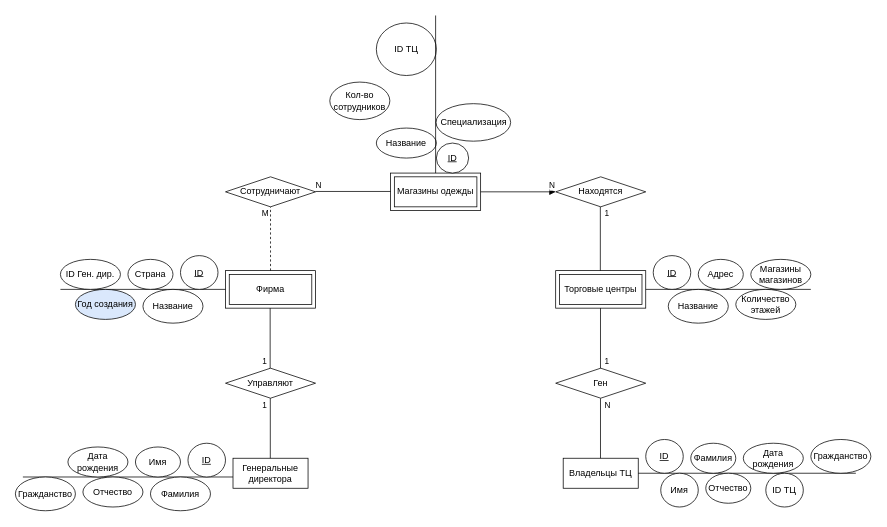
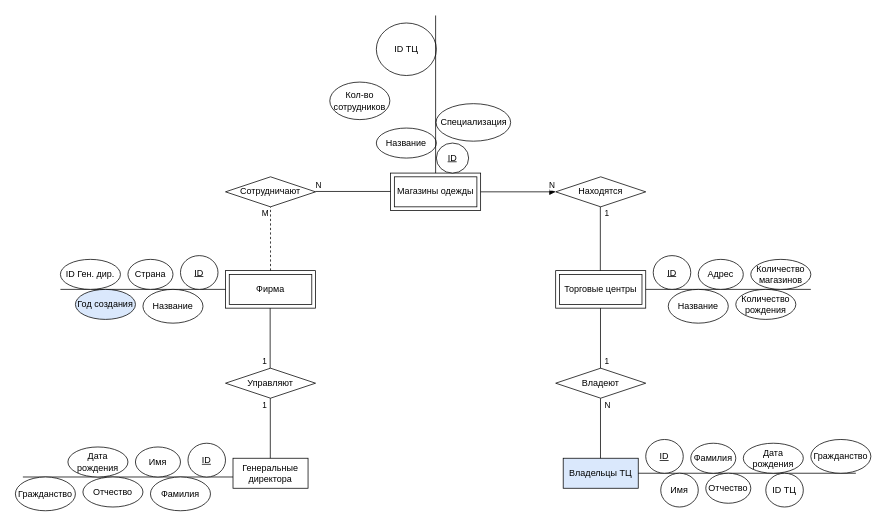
  <mxCell id="0" />
  <mxCell id="1" parent="0" />
  <mxCell id="2" value="" style="endArrow=none;html=1;rounded=0;entryX=0.5;entryY=1;entryDx=0;entryDy=0;exitX=0.5;exitY=0;exitDx=0;exitDy=0;" edge="1" parent="1"><mxGeometry width="50" height="50" relative="1" as="geometry"><mxPoint x="799.71" y="615" as="sourcePoint" /><mxPoint x="799.71" y="530" as="targetPoint" /></mxGeometry></mxCell>
  <mxCell id="3" value="N" style="edgeLabel;html=1;align=center;verticalAlign=middle;resizable=0;points=[];" vertex="1" connectable="0" parent="2"><mxGeometry x="0.662" relative="1" as="geometry"><mxPoint x="9" y="-5" as="offset" /></mxGeometry></mxCell>
  <mxCell id="4" value="Магазины одежды" style="shape=ext;margin=3;double=1;whiteSpace=wrap;html=1;align=center;" vertex="1" parent="1"><mxGeometry x="520" y="230" width="120" height="50" as="geometry" /></mxCell>
  <mxCell id="5" value="Находятся" style="shape=rhombus;perimeter=rhombusPerimeter;whiteSpace=wrap;html=1;align=center;" vertex="1" parent="1"><mxGeometry x="740" y="235" width="120" height="40" as="geometry" /></mxCell>
  <mxCell id="6" value="Фирма" style="shape=ext;margin=3;double=1;whiteSpace=wrap;html=1;align=center;" vertex="1" parent="1"><mxGeometry x="300" y="360" width="120" height="50" as="geometry" /></mxCell>
  <mxCell id="7" value="Торговые центры" style="shape=ext;margin=3;double=1;whiteSpace=wrap;html=1;align=center;" vertex="1" parent="1"><mxGeometry x="740" y="360" width="120" height="50" as="geometry" /></mxCell>
- <mxCell id="8" value="Владельцы ТЦ" style="whiteSpace=wrap;html=1;align=center;" vertex="1" parent="1"><mxGeometry x="750" y="610" width="100" height="40" as="geometry" /></mxCell>
+ <mxCell id="8" value="Владельцы ТЦ" style="whiteSpace=wrap;html=1;align=center;fillColor=#dae8fc;" vertex="1" parent="1"><mxGeometry x="750" y="610" width="100" height="40" as="geometry" /></mxCell>
  <mxCell id="9" value="Сотрудничают" style="shape=rhombus;perimeter=rhombusPerimeter;whiteSpace=wrap;html=1;align=center;" vertex="1" parent="1"><mxGeometry x="300" y="235" width="120" height="40" as="geometry" /></mxCell>
  <mxCell id="10" value="" style="endArrow=block;html=1;rounded=0;entryX=0;entryY=0.5;entryDx=0;entryDy=0;exitX=1;exitY=0.5;exitDx=0;exitDy=0;" edge="1" parent="1" source="4" target="5"><mxGeometry width="50" height="50" relative="1" as="geometry"><mxPoint x="580" y="540" as="sourcePoint" /><mxPoint x="630" y="490" as="targetPoint" /></mxGeometry></mxCell>
  <mxCell id="11" value="N" style="edgeLabel;html=1;align=center;verticalAlign=middle;resizable=0;points=[];" vertex="1" connectable="0" parent="10"><mxGeometry x="0.235" y="-2" relative="1" as="geometry"><mxPoint x="32" y="-11" as="offset" /></mxGeometry></mxCell>
  <mxCell id="12" value="" style="endArrow=none;html=1;rounded=0;entryX=0;entryY=0.5;entryDx=0;entryDy=0;exitX=1;exitY=0.5;exitDx=0;exitDy=0;" edge="1" parent="1"><mxGeometry width="50" height="50" relative="1" as="geometry"><mxPoint x="420" y="254.5" as="sourcePoint" /><mxPoint x="520" y="254.5" as="targetPoint" /></mxGeometry></mxCell>
  <mxCell id="13" value="N" style="edgeLabel;html=1;align=center;verticalAlign=middle;resizable=0;points=[];" vertex="1" connectable="0" parent="12"><mxGeometry x="-0.675" y="1" relative="1" as="geometry"><mxPoint x="-13" y="-8" as="offset" /></mxGeometry></mxCell>
  <mxCell id="14" value="" style="endArrow=none;html=1;rounded=0;entryX=0.5;entryY=1;entryDx=0;entryDy=0;exitX=0.5;exitY=0;exitDx=0;exitDy=0;dashed=1;" edge="1" parent="1" source="6" target="9"><mxGeometry width="50" height="50" relative="1" as="geometry"><mxPoint x="580" y="540" as="sourcePoint" /><mxPoint x="630" y="490" as="targetPoint" /></mxGeometry></mxCell>
  <mxCell id="15" value="M" style="edgeLabel;html=1;align=center;verticalAlign=middle;resizable=0;points=[];" vertex="1" connectable="0" parent="14"><mxGeometry x="0.602" relative="1" as="geometry"><mxPoint x="-8" y="-9" as="offset" /></mxGeometry></mxCell>
  <mxCell id="16" value="" style="endArrow=none;html=1;rounded=0;entryX=0.5;entryY=1;entryDx=0;entryDy=0;exitX=0.5;exitY=0;exitDx=0;exitDy=0;" edge="1" parent="1"><mxGeometry width="50" height="50" relative="1" as="geometry"><mxPoint x="799.5" y="360" as="sourcePoint" /><mxPoint x="799.5" y="275" as="targetPoint" /></mxGeometry></mxCell>
  <mxCell id="17" value="1" style="edgeLabel;html=1;align=center;verticalAlign=middle;resizable=0;points=[];" vertex="1" connectable="0" parent="16"><mxGeometry x="0.845" relative="1" as="geometry"><mxPoint x="8" y="1" as="offset" /></mxGeometry></mxCell>
  <mxCell id="18" value="" style="endArrow=none;html=1;rounded=0;entryX=0.5;entryY=1;entryDx=0;entryDy=0;exitX=0.5;exitY=0;exitDx=0;exitDy=0;" edge="1" parent="1"><mxGeometry width="50" height="50" relative="1" as="geometry"><mxPoint x="359.5" y="495" as="sourcePoint" /><mxPoint x="359.5" y="410" as="targetPoint" /></mxGeometry></mxCell>
  <mxCell id="19" value="1" style="edgeLabel;html=1;align=center;verticalAlign=middle;resizable=0;points=[];" vertex="1" connectable="0" parent="18"><mxGeometry x="-0.62" y="1" relative="1" as="geometry"><mxPoint x="-7" y="1" as="offset" /></mxGeometry></mxCell>
  <mxCell id="20" value="" style="endArrow=none;html=1;rounded=0;entryX=0.5;entryY=1;entryDx=0;entryDy=0;exitX=0.5;exitY=0;exitDx=0;exitDy=0;" edge="1" parent="1"><mxGeometry width="50" height="50" relative="1" as="geometry"><mxPoint x="799.71" y="495" as="sourcePoint" /><mxPoint x="799.71" y="410" as="targetPoint" /></mxGeometry></mxCell>
  <mxCell id="21" value="1" style="edgeLabel;html=1;align=center;verticalAlign=middle;resizable=0;points=[];" vertex="1" connectable="0" parent="20"><mxGeometry x="-0.717" y="-1" relative="1" as="geometry"><mxPoint x="7" y="-3" as="offset" /></mxGeometry></mxCell>
- <mxCell id="22" value="Ген" style="shape=rhombus;perimeter=rhombusPerimeter;whiteSpace=wrap;html=1;align=center;" vertex="1" parent="1"><mxGeometry x="740" y="490" width="120" height="40" as="geometry" /></mxCell>
+ <mxCell id="22" value="Владеют" style="shape=rhombus;perimeter=rhombusPerimeter;whiteSpace=wrap;html=1;align=center;" vertex="1" parent="1"><mxGeometry x="740" y="490" width="120" height="40" as="geometry" /></mxCell>
  <mxCell id="23" value="Управляют" style="shape=rhombus;perimeter=rhombusPerimeter;whiteSpace=wrap;html=1;align=center;" vertex="1" parent="1"><mxGeometry x="300" y="490" width="120" height="40" as="geometry" /></mxCell>
  <mxCell id="24" value="" style="endArrow=none;html=1;rounded=0;entryX=0.5;entryY=1;entryDx=0;entryDy=0;exitX=0.5;exitY=0;exitDx=0;exitDy=0;" edge="1" parent="1"><mxGeometry width="50" height="50" relative="1" as="geometry"><mxPoint x="359.71" y="615" as="sourcePoint" /><mxPoint x="359.71" y="530" as="targetPoint" /></mxGeometry></mxCell>
  <mxCell id="25" value="1" style="edgeLabel;html=1;align=center;verticalAlign=middle;resizable=0;points=[];" vertex="1" connectable="0" parent="24"><mxGeometry x="0.76" relative="1" as="geometry"><mxPoint x="-8" y="-2" as="offset" /></mxGeometry></mxCell>
  <mxCell id="26" value="Генеральные директора" style="whiteSpace=wrap;html=1;align=center;" vertex="1" parent="1"><mxGeometry x="310" y="610" width="100" height="40" as="geometry" /></mxCell>
  <mxCell id="27" value="" style="line;strokeWidth=1;rotatable=0;dashed=0;labelPosition=right;align=left;verticalAlign=middle;spacingTop=0;spacingLeft=6;points=[];portConstraint=eastwest;direction=west;" vertex="1" parent="1"><mxGeometry x="850" y="625" width="290" height="10" as="geometry" /></mxCell>
  <mxCell id="28" value="Имя" style="ellipse;whiteSpace=wrap;html=1;align=center;" vertex="1" parent="1"><mxGeometry x="880" y="630" width="50" height="45" as="geometry" /></mxCell>
  <mxCell id="29" value="Фамилия" style="ellipse;whiteSpace=wrap;html=1;align=center;" vertex="1" parent="1"><mxGeometry x="920" y="590" width="60" height="40" as="geometry" /></mxCell>
  <mxCell id="30" value="Отчество" style="ellipse;whiteSpace=wrap;html=1;align=center;" vertex="1" parent="1"><mxGeometry x="940" y="630" width="60" height="40" as="geometry" /></mxCell>
  <mxCell id="31" value="ID" style="ellipse;whiteSpace=wrap;html=1;align=center;fontStyle=4;direction=south;" vertex="1" parent="1"><mxGeometry x="860" y="585" width="50" height="45" as="geometry" /></mxCell>
  <mxCell id="32" value="Дата рождения" style="ellipse;whiteSpace=wrap;html=1;align=center;" vertex="1" parent="1"><mxGeometry x="990" y="590" width="80" height="40" as="geometry" /></mxCell>
  <mxCell id="33" value="ID ТЦ" style="ellipse;whiteSpace=wrap;html=1;align=center;" vertex="1" parent="1"><mxGeometry x="1020" y="630" width="50" height="45" as="geometry" /></mxCell>
  <mxCell id="34" value="" style="line;strokeWidth=1;rotatable=0;dashed=0;labelPosition=right;align=left;verticalAlign=middle;spacingTop=0;spacingLeft=6;points=[];portConstraint=eastwest;direction=west;" vertex="1" parent="1"><mxGeometry x="860" y="380" width="220" height="10" as="geometry" /></mxCell>
  <mxCell id="35" value="Название" style="ellipse;whiteSpace=wrap;html=1;align=center;" vertex="1" parent="1"><mxGeometry x="890" y="385" width="80" height="45" as="geometry" /></mxCell>
  <mxCell id="36" value="Адрес" style="ellipse;whiteSpace=wrap;html=1;align=center;" vertex="1" parent="1"><mxGeometry x="930" y="345" width="60" height="40" as="geometry" /></mxCell>
- <mxCell id="37" value="Количество&lt;br&gt;этажей" style="ellipse;whiteSpace=wrap;html=1;align=center;" vertex="1" parent="1"><mxGeometry x="980" y="385" width="80" height="40" as="geometry" /></mxCell>
+ <mxCell id="37" value="Количество&lt;br&gt;рождения" style="ellipse;whiteSpace=wrap;html=1;align=center;" vertex="1" parent="1"><mxGeometry x="980" y="385" width="80" height="40" as="geometry" /></mxCell>
  <mxCell id="38" value="ID" style="ellipse;whiteSpace=wrap;html=1;align=center;fontStyle=4;direction=south;" vertex="1" parent="1"><mxGeometry x="870" y="340" width="50" height="45" as="geometry" /></mxCell>
- <mxCell id="39" value="Магазины магазинов" style="ellipse;whiteSpace=wrap;html=1;align=center;" vertex="1" parent="1"><mxGeometry x="1000" y="345" width="80" height="40" as="geometry" /></mxCell>
+ <mxCell id="39" value="Количество магазинов" style="ellipse;whiteSpace=wrap;html=1;align=center;" vertex="1" parent="1"><mxGeometry x="1000" y="345" width="80" height="40" as="geometry" /></mxCell>
  <mxCell id="40" value="" style="line;strokeWidth=1;rotatable=0;dashed=0;labelPosition=right;align=left;verticalAlign=middle;spacingTop=0;spacingLeft=6;points=[];portConstraint=eastwest;direction=west;" vertex="1" parent="1"><mxGeometry x="80" y="380" width="220" height="10" as="geometry" /></mxCell>
  <mxCell id="41" value="Название" style="ellipse;whiteSpace=wrap;html=1;align=center;" vertex="1" parent="1"><mxGeometry x="190" y="385" width="80" height="45" as="geometry" /></mxCell>
  <mxCell id="42" value="Страна" style="ellipse;whiteSpace=wrap;html=1;align=center;" vertex="1" parent="1"><mxGeometry x="170" y="345" width="60" height="40" as="geometry" /></mxCell>
  <mxCell id="43" value="Год создания" style="ellipse;whiteSpace=wrap;html=1;align=center;fillColor=#dae8fc;" vertex="1" parent="1"><mxGeometry x="100" y="385" width="80" height="40" as="geometry" /></mxCell>
  <mxCell id="44" value="ID" style="ellipse;whiteSpace=wrap;html=1;align=center;fontStyle=4;direction=south;" vertex="1" parent="1"><mxGeometry x="240" y="340" width="50" height="45" as="geometry" /></mxCell>
  <mxCell id="45" value="ID Ген. дир." style="ellipse;whiteSpace=wrap;html=1;align=center;" vertex="1" parent="1"><mxGeometry x="80" y="345" width="80" height="40" as="geometry" /></mxCell>
  <mxCell id="46" value="" style="line;strokeWidth=1;rotatable=0;dashed=0;labelPosition=right;align=left;verticalAlign=middle;spacingTop=0;spacingLeft=6;points=[];portConstraint=eastwest;direction=west;" vertex="1" parent="1"><mxGeometry x="30" y="630" width="280" height="10" as="geometry" /></mxCell>
  <mxCell id="47" value="Фамилия" style="ellipse;whiteSpace=wrap;html=1;align=center;" vertex="1" parent="1"><mxGeometry x="200" y="635" width="80" height="45" as="geometry" /></mxCell>
  <mxCell id="48" value="Имя" style="ellipse;whiteSpace=wrap;html=1;align=center;" vertex="1" parent="1"><mxGeometry x="180" y="595" width="60" height="40" as="geometry" /></mxCell>
  <mxCell id="49" value="Отчество" style="ellipse;whiteSpace=wrap;html=1;align=center;" vertex="1" parent="1"><mxGeometry x="110" y="635" width="80" height="40" as="geometry" /></mxCell>
  <mxCell id="50" value="ID" style="ellipse;whiteSpace=wrap;html=1;align=center;fontStyle=4;direction=south;" vertex="1" parent="1"><mxGeometry x="250" y="590" width="50" height="45" as="geometry" /></mxCell>
  <mxCell id="51" value="Дата рождения" style="ellipse;whiteSpace=wrap;html=1;align=center;" vertex="1" parent="1"><mxGeometry x="90" y="595" width="80" height="40" as="geometry" /></mxCell>
  <mxCell id="52" value="ID" style="ellipse;whiteSpace=wrap;html=1;align=center;fontStyle=4;" vertex="1" parent="1"><mxGeometry x="581" y="190" width="43" height="40" as="geometry" /></mxCell>
  <mxCell id="53" value="Кол-во сотрудников" style="ellipse;whiteSpace=wrap;html=1;align=center;" vertex="1" parent="1"><mxGeometry x="439" y="108.75" width="80" height="50" as="geometry" /></mxCell>
  <mxCell id="54" value="Специализация" style="ellipse;whiteSpace=wrap;html=1;align=center;" vertex="1" parent="1"><mxGeometry x="580.5" y="137.5" width="99.5" height="50" as="geometry" /></mxCell>
  <mxCell id="55" value="ID ТЦ" style="ellipse;whiteSpace=wrap;html=1;align=center;" vertex="1" parent="1"><mxGeometry x="501" y="30" width="80" height="70" as="geometry" /></mxCell>
  <mxCell id="56" value="Название" style="ellipse;whiteSpace=wrap;html=1;align=center;" vertex="1" parent="1"><mxGeometry x="501" y="170" width="80" height="40" as="geometry" /></mxCell>
  <mxCell id="57" value="" style="endArrow=none;html=1;rounded=0;exitX=0.5;exitY=0;exitDx=0;exitDy=0;" edge="1" parent="1" source="4"><mxGeometry width="50" height="50" relative="1" as="geometry"><mxPoint x="580" y="250" as="sourcePoint" /><mxPoint x="580" y="20" as="targetPoint" /></mxGeometry></mxCell>
  <mxCell id="58" value="Гражданство" style="ellipse;whiteSpace=wrap;html=1;align=center;" vertex="1" parent="1"><mxGeometry x="20" y="635" width="80" height="45" as="geometry" /></mxCell>
  <mxCell id="59" value="Гражданство" style="ellipse;whiteSpace=wrap;html=1;align=center;" vertex="1" parent="1"><mxGeometry x="1080" y="585" width="80" height="45" as="geometry" /></mxCell>
